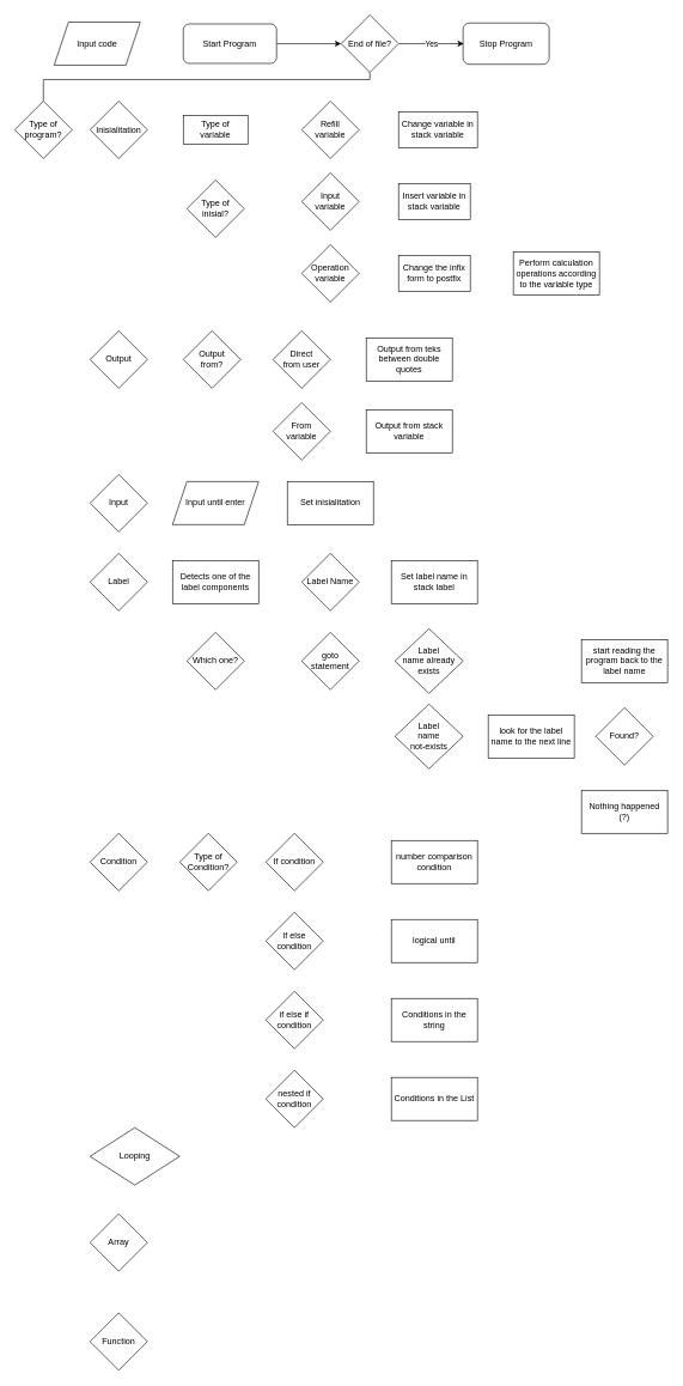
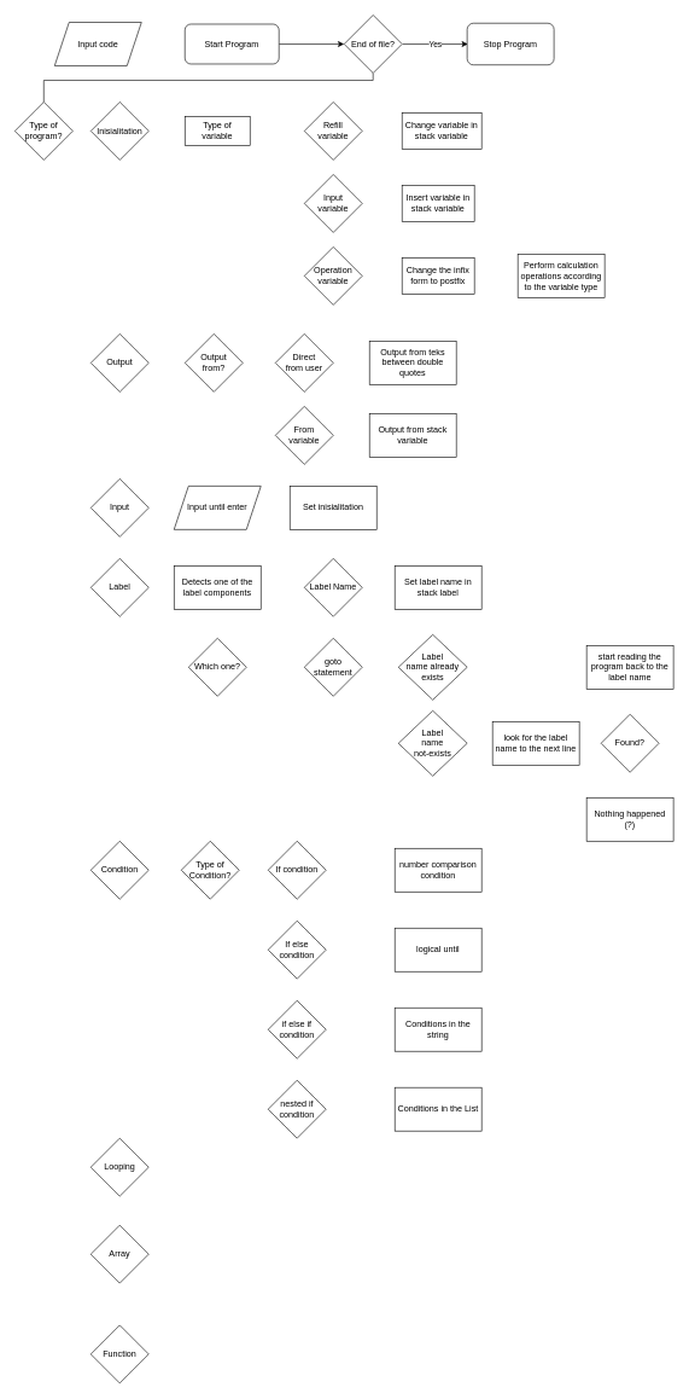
  <mxCell id="0" />
  <mxCell id="1" parent="0" />
  <mxCell id="2" style="edgeStyle=orthogonalEdgeStyle;rounded=0;orthogonalLoop=1;jettySize=auto;html=1;entryX=0;entryY=0.5;entryDx=0;entryDy=0;" edge="1" parent="1" source="3" target="7"><mxGeometry relative="1" as="geometry" /></mxCell>
  <mxCell id="3" value="Start Program" style="rounded=1;whiteSpace=wrap;html=1;" vertex="1" parent="1"><mxGeometry x="255" y="32.5" width="130" height="55" as="geometry" /></mxCell>
  <mxCell id="4" value="Input code" style="shape=parallelogram;perimeter=parallelogramPerimeter;whiteSpace=wrap;html=1;fixedSize=1;" vertex="1" parent="1"><mxGeometry x="75" y="30" width="120" height="60" as="geometry" /></mxCell>
  <mxCell id="5" value="Yes" style="edgeStyle=orthogonalEdgeStyle;rounded=0;orthogonalLoop=1;jettySize=auto;html=1;entryX=0;entryY=0.5;entryDx=0;entryDy=0;" edge="1" parent="1"><mxGeometry relative="1" as="geometry"><mxPoint x="556" y="60" as="sourcePoint" /><mxPoint x="646" y="60" as="targetPoint" /></mxGeometry></mxCell>
  <mxCell id="6" style="edgeStyle=orthogonalEdgeStyle;rounded=0;orthogonalLoop=1;jettySize=auto;html=1;entryX=0.5;entryY=0;entryDx=0;entryDy=0;endArrow=none;" edge="1" parent="1" source="7" target="9"><mxGeometry relative="1" as="geometry"><Array as="points"><mxPoint x="515" y="110" /><mxPoint x="60" y="110" /></Array></mxGeometry></mxCell>
  <mxCell id="7" value="End of file?" style="rhombus;whiteSpace=wrap;html=1;" vertex="1" parent="1"><mxGeometry x="475" y="20" width="80" height="80" as="geometry" /></mxCell>
  <mxCell id="8" value="Stop Program" style="rounded=1;whiteSpace=wrap;html=1;" vertex="1" parent="1"><mxGeometry x="645" y="31.25" width="120" height="57.5" as="geometry" /></mxCell>
  <mxCell id="9" value="Type of&lt;br&gt;program?" style="rhombus;whiteSpace=wrap;html=1;" vertex="1" parent="1"><mxGeometry x="20" y="140" width="80" height="80" as="geometry" /></mxCell>
  <mxCell id="10" value="Inisialitation" style="rhombus;whiteSpace=wrap;html=1;" vertex="1" parent="1"><mxGeometry x="125" y="140" width="80" height="80" as="geometry" /></mxCell>
  <mxCell id="11" value="Input" style="rhombus;whiteSpace=wrap;html=1;" vertex="1" parent="1"><mxGeometry x="125" y="660" width="80" height="80" as="geometry" /></mxCell>
  <mxCell id="12" value="Output" style="rhombus;whiteSpace=wrap;html=1;" vertex="1" parent="1"><mxGeometry x="125" y="460" width="80" height="80" as="geometry" /></mxCell>
  <mxCell id="13" value="Label" style="rhombus;whiteSpace=wrap;html=1;" vertex="1" parent="1"><mxGeometry x="125" y="770" width="80" height="80" as="geometry" /></mxCell>
  <mxCell id="14" value="Condition" style="rhombus;whiteSpace=wrap;html=1;" vertex="1" parent="1"><mxGeometry x="125" y="1160" width="80" height="80" as="geometry" /></mxCell>
- <mxCell id="15" value="Looping" style="rhombus;whiteSpace=wrap;html=1;" vertex="1" parent="1"><mxGeometry x="125" y="1570" width="125" height="80" as="geometry" /></mxCell>
+ <mxCell id="15" value="Looping" style="rhombus;whiteSpace=wrap;html=1;" vertex="1" parent="1"><mxGeometry x="125" y="1570" width="80" height="80" as="geometry" /></mxCell>
  <mxCell id="16" value="Array" style="rhombus;whiteSpace=wrap;html=1;" vertex="1" parent="1"><mxGeometry x="125" y="1690" width="80" height="80" as="geometry" /></mxCell>
  <mxCell id="17" value="Function" style="rhombus;whiteSpace=wrap;html=1;" vertex="1" parent="1"><mxGeometry x="125" y="1828" width="80" height="80" as="geometry" /></mxCell>
- <mxCell id="18" value="Type of&lt;br&gt;inisial?" style="rhombus;whiteSpace=wrap;html=1;" vertex="1" parent="1"><mxGeometry x="260" y="250" width="80" height="80" as="geometry" /></mxCell>
  <mxCell id="19" value="Input&lt;br&gt;variable" style="rhombus;whiteSpace=wrap;html=1;" vertex="1" parent="1"><mxGeometry x="420" y="240" width="80" height="80" as="geometry" /></mxCell>
  <mxCell id="20" value="Refill&lt;br&gt;variable" style="rhombus;whiteSpace=wrap;html=1;" vertex="1" parent="1"><mxGeometry x="420" y="140" width="80" height="80" as="geometry" /></mxCell>
  <mxCell id="21" value="Operation&lt;br&gt;variable" style="rhombus;whiteSpace=wrap;html=1;" vertex="1" parent="1"><mxGeometry x="420" y="340" width="80" height="80" as="geometry" /></mxCell>
  <mxCell id="22" value="Type of&lt;br&gt;variable" style="rounded=0;whiteSpace=wrap;html=1;" vertex="1" parent="1"><mxGeometry x="255" y="160" width="90" height="40" as="geometry" /></mxCell>
  <mxCell id="23" value="Insert variable in&lt;br&gt;stack variable" style="rounded=0;whiteSpace=wrap;html=1;" vertex="1" parent="1"><mxGeometry x="555" y="255" width="100" height="50" as="geometry" /></mxCell>
  <mxCell id="24" value="Change variable in&lt;br&gt;stack variable" style="rounded=0;whiteSpace=wrap;html=1;" vertex="1" parent="1"><mxGeometry x="555" y="155" width="110" height="50" as="geometry" /></mxCell>
  <mxCell id="25" value="Change the infix form to postfix" style="rounded=0;whiteSpace=wrap;html=1;" vertex="1" parent="1"><mxGeometry x="555" y="355" width="100" height="50" as="geometry" /></mxCell>
  <mxCell id="26" value="Perform calculation operations according to the variable type" style="rounded=0;whiteSpace=wrap;html=1;" vertex="1" parent="1"><mxGeometry x="715" y="350" width="120" height="60" as="geometry" /></mxCell>
  <mxCell id="27" value="Output&lt;br&gt;from?" style="rhombus;whiteSpace=wrap;html=1;" vertex="1" parent="1"><mxGeometry x="255" y="460" width="80" height="80" as="geometry" /></mxCell>
  <mxCell id="28" value="Direct&lt;br&gt;from user" style="rhombus;whiteSpace=wrap;html=1;" vertex="1" parent="1"><mxGeometry x="380" y="460" width="80" height="80" as="geometry" /></mxCell>
  <mxCell id="29" value="From&lt;br&gt;variable" style="rhombus;whiteSpace=wrap;html=1;" vertex="1" parent="1"><mxGeometry x="380" y="560" width="80" height="80" as="geometry" /></mxCell>
  <mxCell id="30" value="Output from teks&lt;br&gt;between double quotes" style="rounded=0;whiteSpace=wrap;html=1;" vertex="1" parent="1"><mxGeometry x="510" y="470" width="120" height="60" as="geometry" /></mxCell>
  <mxCell id="31" value="Output from stack variable" style="rounded=0;whiteSpace=wrap;html=1;" vertex="1" parent="1"><mxGeometry x="510" y="570" width="120" height="60" as="geometry" /></mxCell>
  <mxCell id="32" value="Input until enter" style="shape=parallelogram;perimeter=parallelogramPerimeter;whiteSpace=wrap;html=1;fixedSize=1;" vertex="1" parent="1"><mxGeometry x="240" y="670" width="120" height="60" as="geometry" /></mxCell>
  <mxCell id="33" value="Set inisialitation" style="rounded=0;whiteSpace=wrap;html=1;" vertex="1" parent="1"><mxGeometry x="400" y="670" width="120" height="60" as="geometry" /></mxCell>
  <mxCell id="34" value="Which one?" style="rhombus;whiteSpace=wrap;html=1;" vertex="1" parent="1"><mxGeometry x="260" y="880" width="80" height="80" as="geometry" /></mxCell>
  <mxCell id="35" value="Detects one of the label components" style="rounded=0;whiteSpace=wrap;html=1;" vertex="1" parent="1"><mxGeometry x="240" y="780" width="120" height="60" as="geometry" /></mxCell>
  <mxCell id="36" value="Label Name" style="rhombus;whiteSpace=wrap;html=1;" vertex="1" parent="1"><mxGeometry x="420" y="770" width="80" height="80" as="geometry" /></mxCell>
  <mxCell id="37" value="goto statement" style="rhombus;whiteSpace=wrap;html=1;" vertex="1" parent="1"><mxGeometry x="420" y="880" width="80" height="80" as="geometry" /></mxCell>
  <mxCell id="38" value="Set label name in stack label" style="rounded=0;whiteSpace=wrap;html=1;" vertex="1" parent="1"><mxGeometry x="545" y="780" width="120" height="60" as="geometry" /></mxCell>
  <mxCell id="39" value="Label&lt;br&gt;name already&lt;br&gt;exists" style="rhombus;whiteSpace=wrap;html=1;" vertex="1" parent="1"><mxGeometry x="550" y="875" width="95" height="90" as="geometry" /></mxCell>
  <mxCell id="40" value="Label&lt;br&gt;name&lt;br&gt;not-exists" style="rhombus;whiteSpace=wrap;html=1;" vertex="1" parent="1"><mxGeometry x="550" y="980" width="95" height="90" as="geometry" /></mxCell>
  <mxCell id="41" value="start reading the program back to the label name" style="rounded=0;whiteSpace=wrap;html=1;" vertex="1" parent="1"><mxGeometry x="810" y="890" width="120" height="60" as="geometry" /></mxCell>
  <mxCell id="42" value="look for the label name to the next line" style="rounded=0;whiteSpace=wrap;html=1;" vertex="1" parent="1"><mxGeometry x="680" y="995" width="120" height="60" as="geometry" /></mxCell>
  <mxCell id="43" value="Found?" style="rhombus;whiteSpace=wrap;html=1;" vertex="1" parent="1"><mxGeometry x="830" y="985" width="80" height="80" as="geometry" /></mxCell>
  <mxCell id="44" value="Nothing happened&lt;br&gt;(?)" style="rounded=0;whiteSpace=wrap;html=1;" vertex="1" parent="1"><mxGeometry x="810" y="1100" width="120" height="60" as="geometry" /></mxCell>
  <mxCell id="45" value="Type of&lt;br&gt;Condition?" style="rhombus;whiteSpace=wrap;html=1;" vertex="1" parent="1"><mxGeometry x="250" y="1160" width="80" height="80" as="geometry" /></mxCell>
  <mxCell id="46" value="If condition" style="rhombus;whiteSpace=wrap;html=1;" vertex="1" parent="1"><mxGeometry x="370" y="1160" width="80" height="80" as="geometry" /></mxCell>
  <mxCell id="47" value="If else&lt;br&gt;condition" style="rhombus;whiteSpace=wrap;html=1;" vertex="1" parent="1"><mxGeometry x="370" y="1270" width="80" height="80" as="geometry" /></mxCell>
  <mxCell id="48" value="if else if&lt;br&gt;condition" style="rhombus;whiteSpace=wrap;html=1;" vertex="1" parent="1"><mxGeometry x="370" y="1380" width="80" height="80" as="geometry" /></mxCell>
  <mxCell id="49" value="nested if&lt;br&gt;condition" style="rhombus;whiteSpace=wrap;html=1;" vertex="1" parent="1"><mxGeometry x="370" y="1490" width="80" height="80" as="geometry" /></mxCell>
  <mxCell id="50" value="number comparison condition" style="rounded=0;whiteSpace=wrap;html=1;" vertex="1" parent="1"><mxGeometry x="545" y="1170" width="120" height="60" as="geometry" /></mxCell>
  <mxCell id="51" value="logical until" style="rounded=0;whiteSpace=wrap;html=1;" vertex="1" parent="1"><mxGeometry x="545" y="1280" width="120" height="60" as="geometry" /></mxCell>
  <mxCell id="52" value="Conditions in the string" style="rounded=0;whiteSpace=wrap;html=1;" vertex="1" parent="1"><mxGeometry x="545" y="1390" width="120" height="60" as="geometry" /></mxCell>
  <mxCell id="53" value="Conditions in the List" style="rounded=0;whiteSpace=wrap;html=1;" vertex="1" parent="1"><mxGeometry x="545" y="1500" width="120" height="60" as="geometry" /></mxCell>
